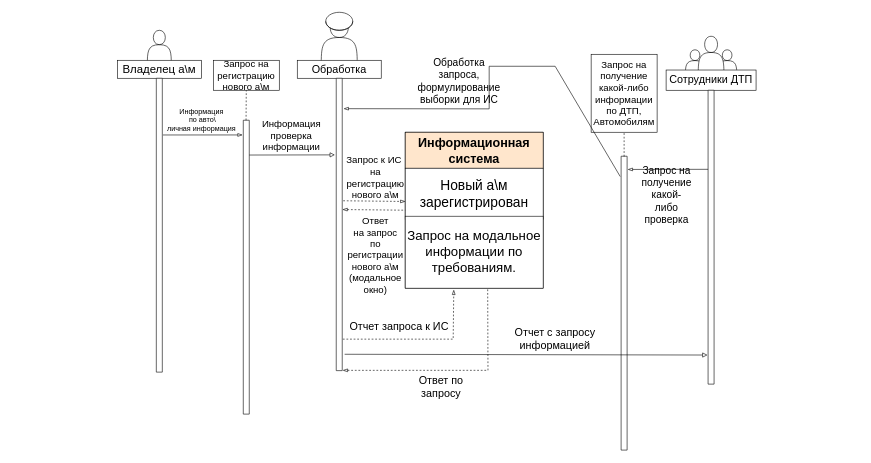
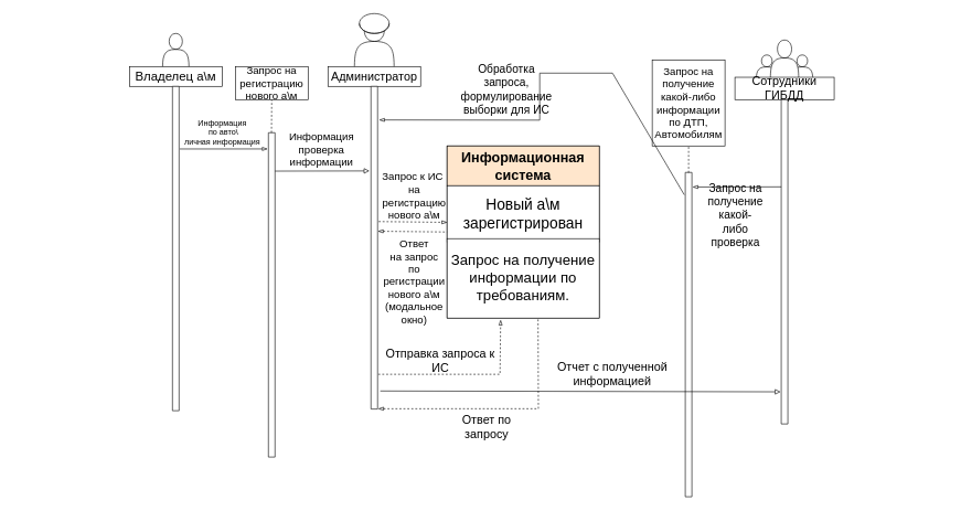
  <mxCell id="0" />
  <mxCell id="1" parent="0" />
  <mxCell id="2" value="" style="group" vertex="1" connectable="0" parent="1"><mxGeometry x="495" y="20" width="317.5" height="600" as="geometry" /></mxCell>
  <mxCell id="3" value="" style="group" vertex="1" connectable="0" parent="2"><mxGeometry width="140" height="110" as="geometry" /></mxCell>
  <mxCell id="4" value="" style="group" vertex="1" connectable="0" parent="3"><mxGeometry x="40" width="60" height="90" as="geometry" /></mxCell>
  <mxCell id="5" value="" style="shape=actor;whiteSpace=wrap;html=1;" vertex="1" parent="4"><mxGeometry y="10" width="60" height="80" as="geometry" /></mxCell>
  <mxCell id="6" value="" style="shape=cylinder3;whiteSpace=wrap;html=1;boundedLbl=1;backgroundOutline=1;size=15;" vertex="1" parent="4"><mxGeometry x="7.5" width="45" height="30" as="geometry" /></mxCell>
- <mxCell id="7" value="&lt;font style=&quot;font-size: 18px;&quot;&gt;Обработка&lt;/font&gt;" style="rounded=0;whiteSpace=wrap;html=1;container=1;" vertex="1" parent="3"><mxGeometry y="80" width="140" height="30" as="geometry" /></mxCell>
+ <mxCell id="7" value="&lt;font style=&quot;font-size: 18px;&quot;&gt;Администратор&lt;/font&gt;" style="rounded=0;whiteSpace=wrap;html=1;container=1;" vertex="1" parent="3"><mxGeometry y="80" width="140" height="30" as="geometry" /></mxCell>
  <mxCell id="8" value="" style="verticalLabelPosition=bottom;verticalAlign=top;html=1;shape=mxgraph.basic.rect;fillColor2=none;strokeWidth=1;size=20;indent=5;rotation=90;" vertex="1" parent="2"><mxGeometry x="-173.75" y="348.75" width="487.5" height="10" as="geometry" /></mxCell>
  <mxCell id="9" value="&lt;span style=&quot;font-size: 16px;&quot;&gt;Запрос к ИС&amp;nbsp;&lt;/span&gt;&lt;div&gt;&lt;span style=&quot;font-size: 16px;&quot;&gt;на&lt;/span&gt;&lt;/div&gt;&lt;div&gt;&lt;span style=&quot;font-size: 16px;&quot;&gt;регистрацию&lt;/span&gt;&lt;/div&gt;&lt;div&gt;&lt;span style=&quot;font-size: 16px;&quot;&gt;нового а\м&lt;/span&gt;&lt;/div&gt;" style="text;html=1;align=center;verticalAlign=middle;resizable=0;points=[];autosize=1;strokeColor=none;fillColor=none;" vertex="1" parent="2"><mxGeometry x="70" y="230" width="120" height="90" as="geometry" /></mxCell>
  <mxCell id="10" value="&lt;span style=&quot;font-size: 16px;&quot;&gt;Ответ&lt;/span&gt;&lt;div&gt;&lt;span style=&quot;font-size: 16px;&quot;&gt;на запрос&lt;/span&gt;&lt;/div&gt;&lt;div&gt;&lt;span style=&quot;font-size: 16px;&quot;&gt;по&lt;/span&gt;&lt;/div&gt;&lt;div&gt;&lt;span style=&quot;font-size: 16px;&quot;&gt;регистрации&lt;/span&gt;&lt;/div&gt;&lt;div&gt;&lt;span style=&quot;font-size: 16px;&quot;&gt;нового а\м&lt;/span&gt;&lt;/div&gt;&lt;div&gt;&lt;span style=&quot;font-size: 16px;&quot;&gt;(модальное&lt;/span&gt;&lt;/div&gt;&lt;div&gt;&lt;span style=&quot;font-size: 16px;&quot;&gt;окно)&lt;/span&gt;&lt;/div&gt;" style="text;html=1;align=center;verticalAlign=middle;resizable=0;points=[];autosize=1;strokeColor=none;fillColor=none;" vertex="1" parent="2"><mxGeometry x="70" y="330" width="120" height="150" as="geometry" /></mxCell>
  <mxCell id="11" value="" style="endArrow=none;html=1;rounded=0;entryX=0.5;entryY=1;entryDx=0;entryDy=0;exitX=0.999;exitY=-0.086;exitDx=0;exitDy=0;exitPerimeter=0;endFill=0;startArrow=blockThin;startFill=0;dashed=1;" edge="1" parent="2" source="8"><mxGeometry width="50" height="50" relative="1" as="geometry"><mxPoint x="99.02" y="597.987" as="sourcePoint" /><mxPoint x="317.5" y="460" as="targetPoint" /><Array as="points"><mxPoint x="318" y="597" /></Array></mxGeometry></mxCell>
- <mxCell id="12" value="&lt;font style=&quot;font-size: 18px;&quot;&gt;Отчет запроса к ИС&lt;/font&gt;" style="text;html=1;align=center;verticalAlign=middle;whiteSpace=wrap;rounded=0;" vertex="1" parent="2"><mxGeometry x="80" y="510" width="180" height="30" as="geometry" /></mxCell>
+ <mxCell id="12" value="&lt;font style=&quot;font-size: 18px;&quot;&gt;Отправка запроса к ИС&lt;/font&gt;" style="text;html=1;align=center;verticalAlign=middle;whiteSpace=wrap;rounded=0;" vertex="1" parent="2"><mxGeometry x="80" y="510" width="180" height="30" as="geometry" /></mxCell>
  <mxCell id="13" value="" style="group" vertex="1" connectable="0" parent="1"><mxGeometry x="1115" y="70" width="140" height="570" as="geometry" /></mxCell>
  <mxCell id="14" value="" style="group" vertex="1" connectable="0" parent="13"><mxGeometry x="-5" y="-10" width="150" height="90" as="geometry" /></mxCell>
  <mxCell id="15" value="" style="group" vertex="1" connectable="0" parent="14"><mxGeometry width="150" height="90" as="geometry" /></mxCell>
  <mxCell id="16" value="" style="group" vertex="1" connectable="0" parent="15"><mxGeometry x="32.143" width="85.714" height="67.5" as="geometry" /></mxCell>
  <mxCell id="17" value="" style="shape=actor;whiteSpace=wrap;html=1;" vertex="1" parent="16"><mxGeometry y="22.5" width="32.143" height="45" as="geometry" /></mxCell>
  <mxCell id="18" value="" style="shape=actor;whiteSpace=wrap;html=1;" vertex="1" parent="16"><mxGeometry x="53.571" y="22.5" width="32.143" height="45" as="geometry" /></mxCell>
  <mxCell id="19" value="" style="shape=actor;whiteSpace=wrap;html=1;" vertex="1" parent="16"><mxGeometry x="21.429" width="42.857" height="67.5" as="geometry" /></mxCell>
- <mxCell id="20" value="&lt;font style=&quot;font-size: 18px;&quot;&gt;Сотрудники ДТП&lt;/font&gt;" style="rounded=0;whiteSpace=wrap;html=1;container=1;" vertex="1" parent="15"><mxGeometry y="56.25" width="150" height="33.75" as="geometry" /></mxCell>
+ <mxCell id="20" value="&lt;font style=&quot;font-size: 18px;&quot;&gt;Сотрудники ГИБДД&lt;/font&gt;" style="rounded=0;whiteSpace=wrap;html=1;container=1;" vertex="1" parent="15"><mxGeometry y="56.25" width="150" height="33.75" as="geometry" /></mxCell>
  <mxCell id="21" value="" style="verticalLabelPosition=bottom;verticalAlign=top;html=1;shape=mxgraph.basic.rect;fillColor2=none;strokeWidth=1;size=20;indent=5;rotation=90;" vertex="1" parent="13"><mxGeometry x="-175" y="320" width="490" height="10" as="geometry" /></mxCell>
  <mxCell id="22" value="" style="group" vertex="1" connectable="0" parent="1"><mxGeometry x="195" y="50" width="140" height="570" as="geometry" /></mxCell>
  <mxCell id="23" value="" style="group" vertex="1" connectable="0" parent="22"><mxGeometry width="140" height="80" as="geometry" /></mxCell>
  <mxCell id="24" value="" style="shape=actor;whiteSpace=wrap;html=1;" vertex="1" parent="23"><mxGeometry x="50" width="40" height="60" as="geometry" /></mxCell>
  <mxCell id="25" value="&lt;font style=&quot;font-size: 19px;&quot;&gt;Владелец а\м&lt;/font&gt;" style="rounded=0;whiteSpace=wrap;html=1;container=1;" vertex="1" parent="23"><mxGeometry y="50" width="140" height="30" as="geometry" /></mxCell>
  <mxCell id="26" value="" style="verticalLabelPosition=bottom;verticalAlign=top;html=1;shape=mxgraph.basic.rect;fillColor2=none;strokeWidth=1;size=20;indent=5;rotation=90;" vertex="1" parent="22"><mxGeometry x="-175" y="320" width="490" height="10" as="geometry" /></mxCell>
  <mxCell id="27" value="&lt;font style=&quot;font-size: 16px;&quot;&gt;Запрос на регистрацию нового а\м&lt;/font&gt;" style="rounded=0;whiteSpace=wrap;html=1;" vertex="1" parent="1"><mxGeometry x="355" y="100" width="110" height="50" as="geometry" /></mxCell>
  <mxCell id="28" value="" style="verticalLabelPosition=bottom;verticalAlign=top;html=1;shape=mxgraph.basic.rect;fillColor2=none;strokeWidth=1;size=20;indent=5;rotation=90;" vertex="1" parent="1"><mxGeometry x="165" y="440" width="490" height="10" as="geometry" /></mxCell>
  <mxCell id="29" value="" style="endArrow=none;html=1;rounded=0;entryX=0.5;entryY=1;entryDx=0;entryDy=0;exitX=0;exitY=0.538;exitDx=0;exitDy=0;exitPerimeter=0;dashed=1;" edge="1" parent="1" source="28" target="27"><mxGeometry width="50" height="50" relative="1" as="geometry"><mxPoint x="475" y="250" as="sourcePoint" /><mxPoint x="525" y="200" as="targetPoint" /></mxGeometry></mxCell>
  <mxCell id="30" value="" style="endArrow=none;html=1;rounded=0;entryX=0.193;entryY=-0.105;entryDx=0;entryDy=0;entryPerimeter=0;exitX=0.05;exitY=1.11;exitDx=0;exitDy=0;exitPerimeter=0;endFill=0;startArrow=blockThin;startFill=0;" edge="1" parent="1" source="28" target="26"><mxGeometry width="50" height="50" relative="1" as="geometry"><mxPoint x="335" y="260" as="sourcePoint" /><mxPoint x="385" y="210" as="targetPoint" /></mxGeometry></mxCell>
  <mxCell id="31" value="Информация&lt;div&gt;&amp;nbsp;по авто\&lt;/div&gt;&lt;div&gt;личная информация&lt;/div&gt;" style="text;html=1;align=center;verticalAlign=middle;resizable=0;points=[];autosize=1;strokeColor=none;fillColor=none;" vertex="1" parent="1"><mxGeometry x="265" y="170" width="140" height="60" as="geometry" /></mxCell>
  <mxCell id="32" value="" style="endArrow=block;html=1;rounded=0;entryX=0.262;entryY=1.229;entryDx=0;entryDy=0;entryPerimeter=0;endFill=0;" edge="1" parent="1" target="8"><mxGeometry width="50" height="50" relative="1" as="geometry"><mxPoint x="415" y="258" as="sourcePoint" /><mxPoint x="505" y="230" as="targetPoint" /></mxGeometry></mxCell>
  <mxCell id="33" value="" style="swimlane;startSize=0;" vertex="1" parent="1"><mxGeometry x="675" y="220" width="230" height="260" as="geometry" /></mxCell>
  <mxCell id="34" value="&lt;font style=&quot;font-size: 21px;&quot;&gt;&lt;b style=&quot;&quot;&gt;Информационная система&lt;/b&gt;&lt;/font&gt;" style="whiteSpace=wrap;html=1;fillColor=#ffe6cc;" vertex="1" parent="33"><mxGeometry width="230" height="60" as="geometry" /></mxCell>
  <mxCell id="35" value="&lt;font style=&quot;font-size: 23px;&quot;&gt;Новый а\м зарегистрирован&lt;/font&gt;" style="rounded=0;whiteSpace=wrap;html=1;" vertex="1" parent="33"><mxGeometry y="60" width="230" height="85" as="geometry" /></mxCell>
- <mxCell id="36" value="&lt;font style=&quot;font-size: 22px;&quot;&gt;Запрос на модальное информации по требованиям.&lt;/font&gt;" style="rounded=0;whiteSpace=wrap;html=1;" vertex="1" parent="33"><mxGeometry y="140" width="230" height="120" as="geometry" /></mxCell>
+ <mxCell id="36" value="&lt;font style=&quot;font-size: 22px;&quot;&gt;Запрос на получение информации по требованиям.&lt;/font&gt;" style="rounded=0;whiteSpace=wrap;html=1;" vertex="1" parent="33"><mxGeometry y="140" width="230" height="120" as="geometry" /></mxCell>
  <mxCell id="37" value="" style="group" vertex="1" connectable="0" parent="1"><mxGeometry x="985" y="90" width="110" height="660" as="geometry" /></mxCell>
  <mxCell id="38" value="&lt;font style=&quot;font-size: 16px;&quot;&gt;Запрос на получение какой-либо информации по ДТП,&lt;/font&gt;&lt;div&gt;&lt;font style=&quot;font-size: 16px;&quot;&gt;Автомобилям&lt;/font&gt;&lt;/div&gt;" style="rounded=0;whiteSpace=wrap;html=1;" vertex="1" parent="37"><mxGeometry width="110" height="130" as="geometry" /></mxCell>
  <mxCell id="39" value="" style="verticalLabelPosition=bottom;verticalAlign=top;html=1;shape=mxgraph.basic.rect;fillColor2=none;strokeWidth=1;size=20;indent=5;rotation=90;" vertex="1" parent="37"><mxGeometry x="-190" y="410" width="490" height="10" as="geometry" /></mxCell>
  <mxCell id="40" value="" style="endArrow=none;html=1;rounded=0;entryX=0.5;entryY=1;entryDx=0;entryDy=0;exitX=0.001;exitY=0.5;exitDx=0;exitDy=0;exitPerimeter=0;dashed=1;" edge="1" parent="37" source="39" target="38"><mxGeometry width="50" height="50" relative="1" as="geometry"><mxPoint x="-425" y="110" as="sourcePoint" /><mxPoint x="-425" y="60" as="targetPoint" /></mxGeometry></mxCell>
  <mxCell id="41" value="" style="endArrow=blockThin;html=1;rounded=0;exitX=0.419;exitY=-0.16;exitDx=0;exitDy=0;exitPerimeter=0;entryX=0.001;entryY=0.444;entryDx=0;entryDy=0;entryPerimeter=0;endFill=0;dashed=1;" edge="1" parent="1" source="8" target="33"><mxGeometry width="50" height="50" relative="1" as="geometry"><mxPoint x="665" y="210" as="sourcePoint" /><mxPoint x="715" y="160" as="targetPoint" /></mxGeometry></mxCell>
  <mxCell id="42" value="&lt;font style=&quot;font-size: 16px;&quot;&gt;Информация&lt;/font&gt;&lt;div&gt;&lt;font style=&quot;font-size: 16px;&quot;&gt;проверка&lt;/font&gt;&lt;/div&gt;&lt;div&gt;&lt;font style=&quot;font-size: 16px;&quot;&gt;информации&lt;/font&gt;&lt;/div&gt;" style="text;html=1;align=center;verticalAlign=middle;resizable=0;points=[];autosize=1;strokeColor=none;fillColor=none;" vertex="1" parent="1"><mxGeometry x="425" y="190" width="120" height="70" as="geometry" /></mxCell>
  <mxCell id="43" value="" style="endArrow=none;html=1;rounded=0;entryX=0;entryY=0.5;entryDx=0;entryDy=0;exitX=0.449;exitY=-0.04;exitDx=0;exitDy=0;exitPerimeter=0;endFill=0;startArrow=blockThin;startFill=0;dashed=1;" edge="1" parent="1" source="8" target="33"><mxGeometry width="50" height="50" relative="1" as="geometry"><mxPoint x="573" y="350" as="sourcePoint" /><mxPoint x="795" y="570" as="targetPoint" /></mxGeometry></mxCell>
  <mxCell id="44" value="" style="endArrow=none;html=1;rounded=0;entryX=0.269;entryY=1;entryDx=0;entryDy=0;entryPerimeter=0;exitX=0.045;exitY=-0.1;exitDx=0;exitDy=0;exitPerimeter=0;startArrow=blockThin;startFill=0;" edge="1" parent="1" source="39" target="21"><mxGeometry width="50" height="50" relative="1" as="geometry"><mxPoint x="1415" y="360" as="sourcePoint" /><mxPoint x="1465" y="310" as="targetPoint" /></mxGeometry></mxCell>
  <mxCell id="45" value="&lt;font style=&quot;font-size: 17px;&quot;&gt;Запрос на получение какой-либо проверка&lt;/font&gt;" style="text;html=1;align=center;verticalAlign=middle;whiteSpace=wrap;rounded=0;" vertex="1" parent="1"><mxGeometry x="1081" y="310" width="60" height="30" as="geometry" /></mxCell>
  <mxCell id="46" value="" style="endArrow=none;html=1;rounded=0;entryX=0.069;entryY=1.153;entryDx=0;entryDy=0;entryPerimeter=0;exitX=0.104;exitY=-0.229;exitDx=0;exitDy=0;exitPerimeter=0;startArrow=blockThin;startFill=0;" edge="1" parent="1" source="8" target="39"><mxGeometry width="50" height="50" relative="1" as="geometry"><mxPoint x="735" y="120" as="sourcePoint" /><mxPoint x="925" y="540" as="targetPoint" /><Array as="points"><mxPoint x="815" y="181" /><mxPoint x="815" y="140" /><mxPoint x="815" y="110" /><mxPoint x="925" y="110" /></Array></mxGeometry></mxCell>
  <mxCell id="47" value="" style="endArrow=blockThin;html=1;rounded=0;entryX=0.352;entryY=1.01;entryDx=0;entryDy=0;entryPerimeter=0;startArrow=none;startFill=0;endFill=0;dashed=1;" edge="1" parent="1" target="33"><mxGeometry width="50" height="50" relative="1" as="geometry"><mxPoint x="571" y="565" as="sourcePoint" /><mxPoint x="815" y="570" as="targetPoint" /><Array as="points"><mxPoint x="755" y="565" /></Array></mxGeometry></mxCell>
  <mxCell id="48" value="&lt;font style=&quot;font-size: 17px;&quot;&gt;Обработка запроса, формулирование выборки для ИС&lt;/font&gt;" style="text;html=1;align=center;verticalAlign=middle;whiteSpace=wrap;rounded=0;" vertex="1" parent="1"><mxGeometry x="735" y="120" width="60" height="30" as="geometry" /></mxCell>
  <mxCell id="49" value="&lt;font style=&quot;font-size: 18px;&quot;&gt;Ответ по запросу&lt;/font&gt;" style="text;html=1;align=center;verticalAlign=middle;whiteSpace=wrap;rounded=0;" vertex="1" parent="1"><mxGeometry x="665" y="630" width="140" height="30" as="geometry" /></mxCell>
  <mxCell id="50" value="" style="endArrow=block;html=1;rounded=0;exitX=0.944;exitY=-0.4;exitDx=0;exitDy=0;exitPerimeter=0;entryX=0.901;entryY=1.1;entryDx=0;entryDy=0;entryPerimeter=0;endFill=0;" edge="1" parent="1" source="8" target="21"><mxGeometry width="50" height="50" relative="1" as="geometry"><mxPoint x="755" y="770" as="sourcePoint" /><mxPoint x="1175" y="589" as="targetPoint" /></mxGeometry></mxCell>
- <mxCell id="51" value="&lt;font style=&quot;font-size: 18px;&quot;&gt;Отчет с запросу информацией&lt;/font&gt;" style="text;html=1;align=center;verticalAlign=middle;whiteSpace=wrap;rounded=0;" vertex="1" parent="1"><mxGeometry x="835" y="550" width="180" height="30" as="geometry" /></mxCell>
+ <mxCell id="51" value="&lt;font style=&quot;font-size: 18px;&quot;&gt;Отчет с полученной информацией&lt;/font&gt;" style="text;html=1;align=center;verticalAlign=middle;whiteSpace=wrap;rounded=0;" vertex="1" parent="1"><mxGeometry x="835" y="550" width="180" height="30" as="geometry" /></mxCell>
